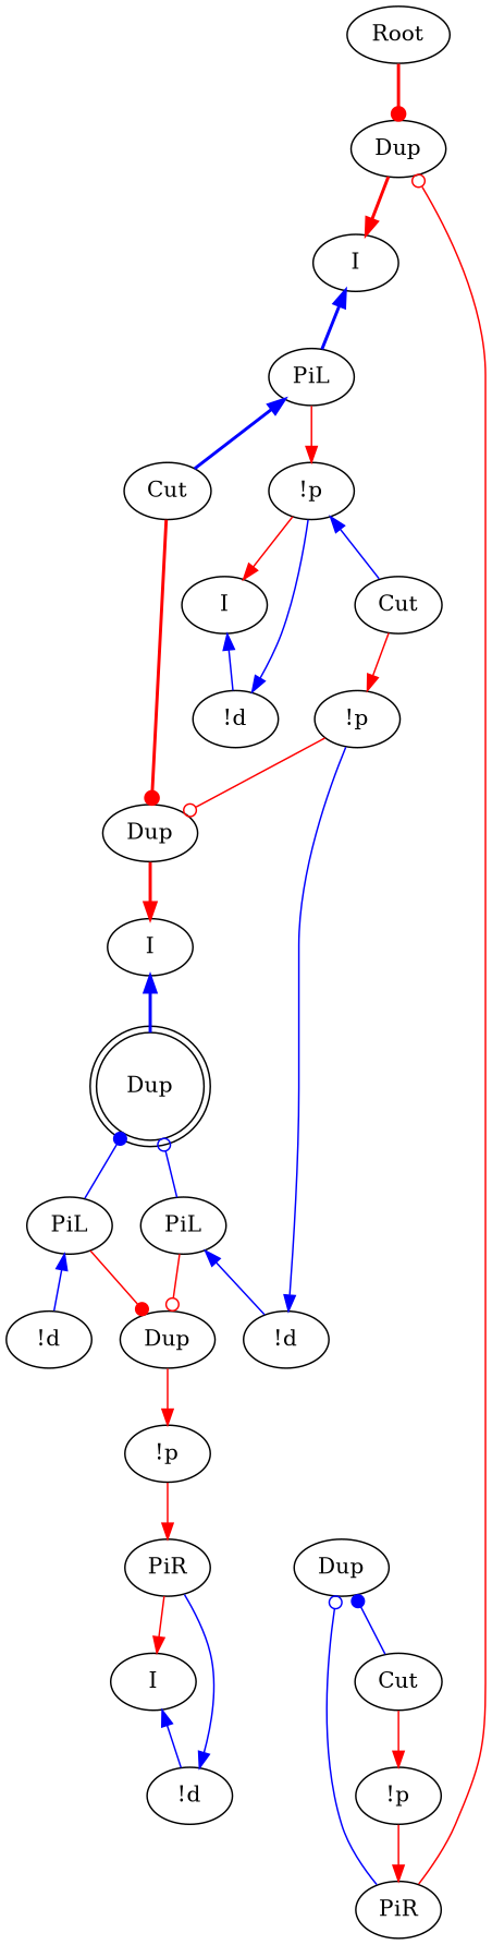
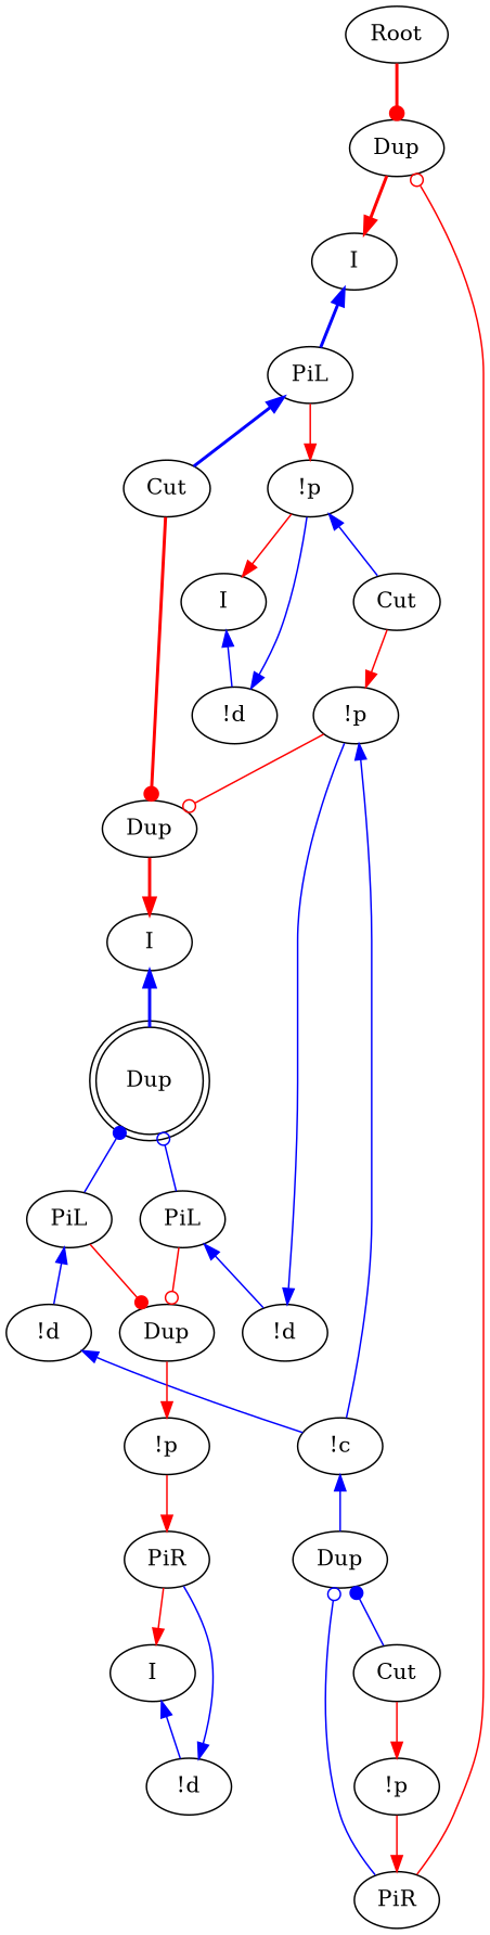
  digraph {
    edge [color=blue dir=back]
    n1 [label=Root]
    n2 [label=Dup]
    n3 [label=PiL]
    n4 [label="!p"]
    n5 [label=Cut]
    n6 [label=I]
    n7 [label=Cut]
    n8 [label="!d"]
    n9 [label=I]
    n10 [label=Dup shape=doublecircle]
    n11 [label="!p"]
    n12 [label=PiR]
    n13 [label=I]
    n14 [label="!d"]
    n15 [label=I]
    n16 [label="!p"]
    n17 [label=PiR]
    n18 [label=Cut]
    n19 [label=Dup]
    n20 [label="!p"]
+   n21 [label="!c"]
    n22 [label=Dup]
    n23 [label="!d"]
    n24 [label="!d"]
    n25 [label=PiL]
    n26 [label=Dup]
    n27 [label=PiL]
    n1 -> n2 [arrowhead=dot color=red penwidth=2 dir=""]
    n2 -> n15 [color=red penwidth=2 dir=""]
    n3 -> n4 [color=red dir=""]
    n3 -> n5 [penwidth=2]
    n4 -> n6 [color=red dir=""]
    n4 -> n7
    n5 -> n22 [arrowhead=dot color=red penwidth=2 dir=""]
    n6 -> n8
    n7 -> n20 [color=red dir=""]
    n8 -> n4
    n9 -> n10 [penwidth=2]
    n10 -> n25 [arrowtail=dot]
    n10 -> n27 [arrowtail=odot]
    n11 -> n12 [color=red dir=""]
    n12 -> n13 [color=red dir=""]
    n13 -> n14
    n14 -> n12
    n15 -> n3 [penwidth=2]
    n16 -> n17 [color=red dir=""]
    n17 -> n2 [arrowhead=odot color=red dir=""]
    n18 -> n16 [color=red dir=""]
    n19 -> n17 [arrowtail=odot]
    n19 -> n18 [arrowtail=dot]
+   n20 -> n21
    n20 -> n22 [arrowhead=odot color=red dir=""]
+   n21 -> n19
    n22 -> n9 [color=red penwidth=2 dir=""]
+   n23 -> n21
    n24 -> n20
    n25 -> n23
    n25 -> n26 [arrowhead=dot color=red dir=""]
    n26 -> n11 [color=red dir=""]
    n27 -> n24
    n27 -> n26 [arrowhead=odot color=red dir=""]
  }
